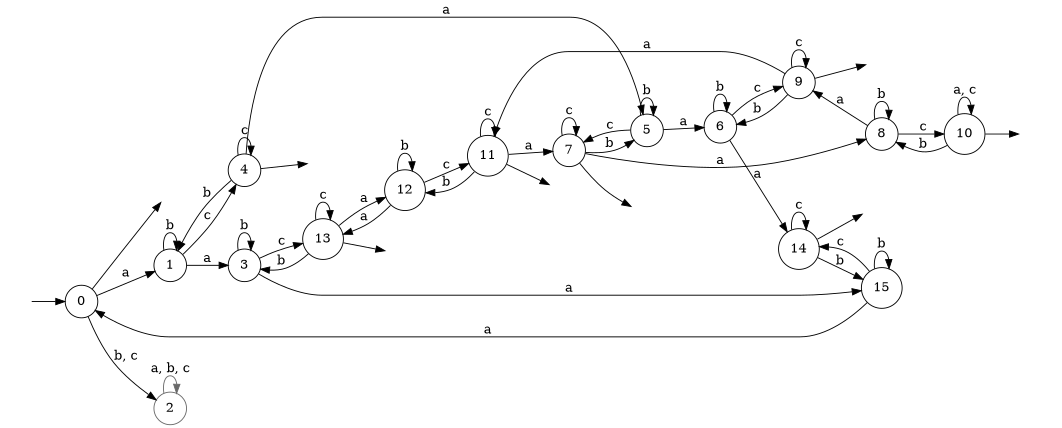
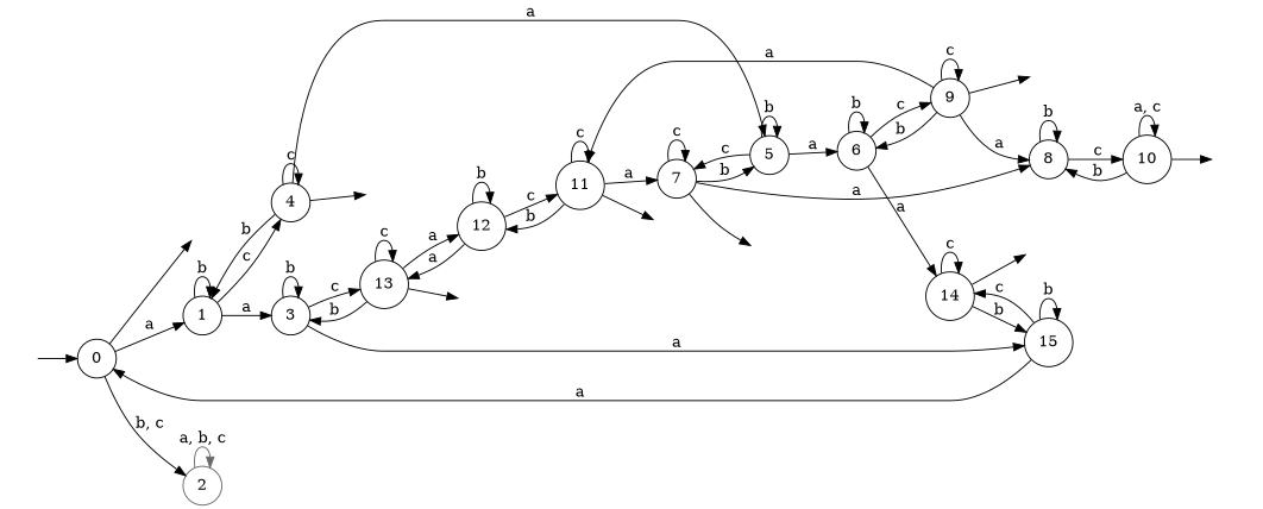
  digraph {
    rankdir=LR
    vcsn_context="lal_char(abc)_b"
    node [shape=circle]
    I0 [height=0 shape=none style=invis width=0]
    F0 [height=0 shape=none style=invis width=0]
    F4 [height=0 shape=none style=invis width=0]
    F7 [height=0 shape=none style=invis width=0]
    F9 [height=0 shape=none style=invis width=0]
    F10 [height=0 shape=none style=invis width=0]
    F11 [height=0 shape=none style=invis width=0]
    F13 [height=0 shape=none style=invis width=0]
    F14 [height=0 shape=none style=invis width=0]
    0
    1
    2 [color=DimGray]
    3
    4
    5
    6
    7
    8
    9
    10
    11
    12
    13
    14
    15
    subgraph sub_1 {
      I0
      F0
      F4
      F7
      F9
      F10
      F11
      F13
      F14
    }
    subgraph sub_2 {
      0
      1
      2
      3
      4
      5
      6
      7
      8
      9
      10
      11
      12
      13
      14
      15
    }
    I0 -> 0
    0 -> F0
    0 -> 1 [label=a]
    0 -> 2 [color=black label="b, c"]
    1 -> 1 [label=b]
    1 -> 3 [label=a]
    1 -> 4 [label=c]
    2 -> 2 [color=DimGray label="a, b, c"]
    3 -> 3 [label=b]
    3 -> 13 [label=c]
    3 -> 15 [label=a]
    4 -> F4
    4 -> 1 [label=b]
    4 -> 4 [label=c]
    4 -> 5 [label=a]
    5 -> 5 [label=b]
    5 -> 6 [label=a]
    5 -> 7 [label=c]
    6 -> 6 [label=b]
    6 -> 9 [label=c]
    6 -> 14 [label=a]
    7 -> F7
    7 -> 5 [label=b]
    7 -> 7 [label=c]
    7 -> 8 [label=a]
    8 -> 8 [label=b]
-   8 -> 9 [label=a]
+   9 -> 8 [label=a]
    8 -> 10 [label=c]
    9 -> F9
    9 -> 6 [label=b]
    9 -> 9 [label=c]
    9 -> 11 [label=a]
    10 -> F10
    10 -> 8 [label=b]
    10 -> 10 [label="a, c"]
    11 -> F11
    11 -> 7 [label=a]
    11 -> 11 [label=c]
    11 -> 12 [label=b]
    12 -> 11 [label=c]
    12 -> 12 [label=b]
    12 -> 13 [label=a]
    13 -> F13
    13 -> 3 [label=b]
    13 -> 12 [label=a]
    13 -> 13 [label=c]
    14 -> F14
    14 -> 14 [label=c]
    14 -> 15 [label=b]
    15 -> 0 [label=a]
    15 -> 14 [label=c]
    15 -> 15 [label=b]
  }
